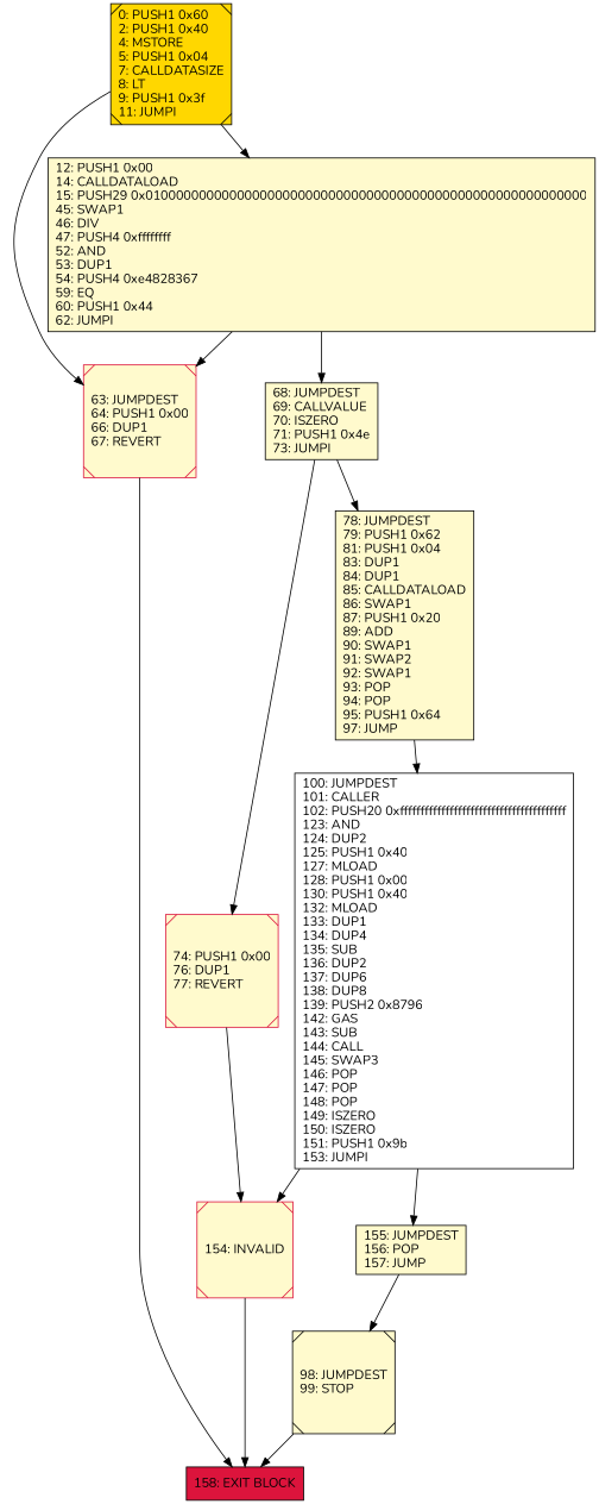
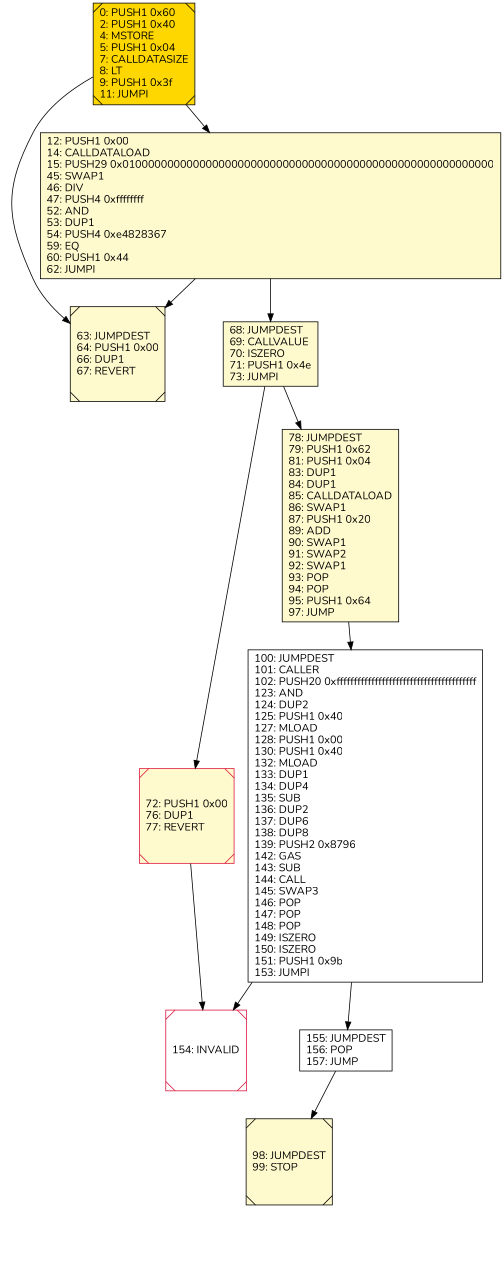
  digraph {
    fontname=Nunito
    rankdir=UD
    node [color=black fillcolor=lemonchiffon fontcolor=black fontname=Nunito shape=box style=filled]
    edge [fontname=Nunito]
    n1 [label="78: JUMPDEST\l79: PUSH1 0x62\l81: PUSH1 0x04\l83: DUP1\l84: DUP1\l85: CALLDATALOAD\l86: SWAP1\l87: PUSH1 0x20\l89: ADD\l90: SWAP1\l91: SWAP2\l92: SWAP1\l93: POP\l94: POP\l95: PUSH1 0x64\l97: JUMP\l"]
    n2 [fillcolor=white label="100: JUMPDEST\l101: CALLER\l102: PUSH20 0xffffffffffffffffffffffffffffffffffffffff\l123: AND\l124: DUP2\l125: PUSH1 0x40\l127: MLOAD\l128: PUSH1 0x00\l130: PUSH1 0x40\l132: MLOAD\l133: DUP1\l134: DUP4\l135: SUB\l136: DUP2\l137: DUP6\l138: DUP8\l139: PUSH2 0x8796\l142: GAS\l143: SUB\l144: CALL\l145: SWAP3\l146: POP\l147: POP\l148: POP\l149: ISZERO\l150: ISZERO\l151: PUSH1 0x9b\l153: JUMPI\l"]
-   n3 [color=crimson label="154: INVALID\l" shape=Msquare]
-   n4 [label="155: JUMPDEST\l156: POP\l157: JUMP\l"]
-   n5 [fillcolor=crimson label="158: EXIT BLOCK\l"]
+   n3 [color=crimson fillcolor=white label="154: INVALID\l" shape=Msquare]
+   n4 [fillcolor=white label="155: JUMPDEST\l156: POP\l157: JUMP\l"]
    n6 [label="98: JUMPDEST\l99: STOP\l" shape=Msquare]
    n7 [label="68: JUMPDEST\l69: CALLVALUE\l70: ISZERO\l71: PUSH1 0x4e\l73: JUMPI\l"]
-   n8 [color=crimson label="74: PUSH1 0x00\l76: DUP1\l77: REVERT\l" shape=Msquare]
-   n9 [color=crimson label="63: JUMPDEST\l64: PUSH1 0x00\l66: DUP1\l67: REVERT\l" shape=Msquare]
+   n8 [color=crimson label="72: PUSH1 0x00\l76: DUP1\l77: REVERT\l" shape=Msquare]
+   n9 [label="63: JUMPDEST\l64: PUSH1 0x00\l66: DUP1\l67: REVERT\l" shape=Msquare]
    n10 [label="12: PUSH1 0x00\l14: CALLDATALOAD\l15: PUSH29 0x0100000000000000000000000000000000000000000000000000000000\l45: SWAP1\l46: DIV\l47: PUSH4 0xffffffff\l52: AND\l53: DUP1\l54: PUSH4 0xe4828367\l59: EQ\l60: PUSH1 0x44\l62: JUMPI\l"]
    n11 [fillcolor=gold label="0: PUSH1 0x60\l2: PUSH1 0x40\l4: MSTORE\l5: PUSH1 0x04\l7: CALLDATASIZE\l8: LT\l9: PUSH1 0x3f\l11: JUMPI\l" shape=Msquare]
    n1 -> n2
    n2 -> n3
    n2 -> n4
-   n3 -> n5
    n4 -> n6
-   n6 -> n5
    n7 -> n1
    n7 -> n8
    n8 -> n3
-   n9 -> n5
    n10 -> n7
    n10 -> n9
    n11 -> n9
    n11 -> n10
  }
